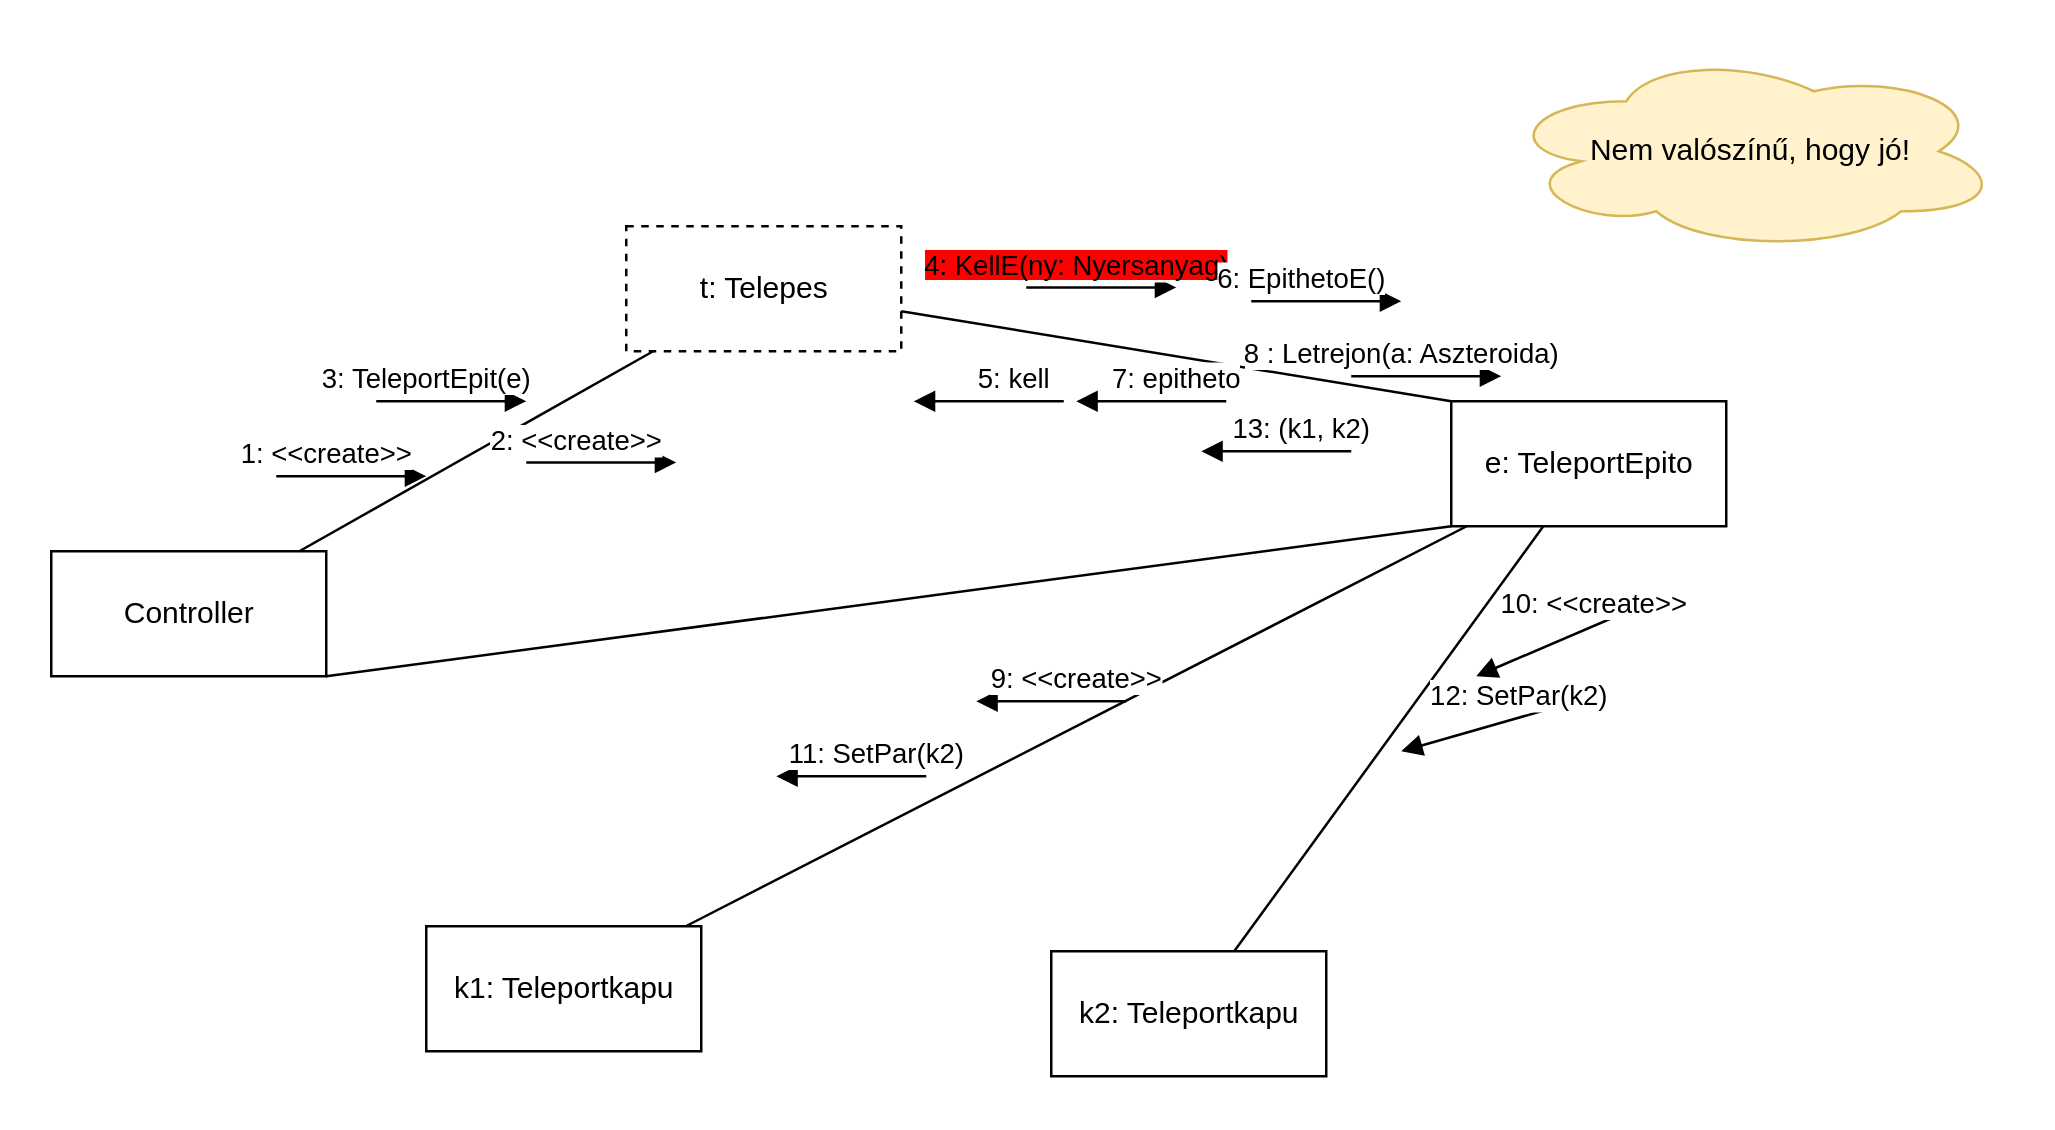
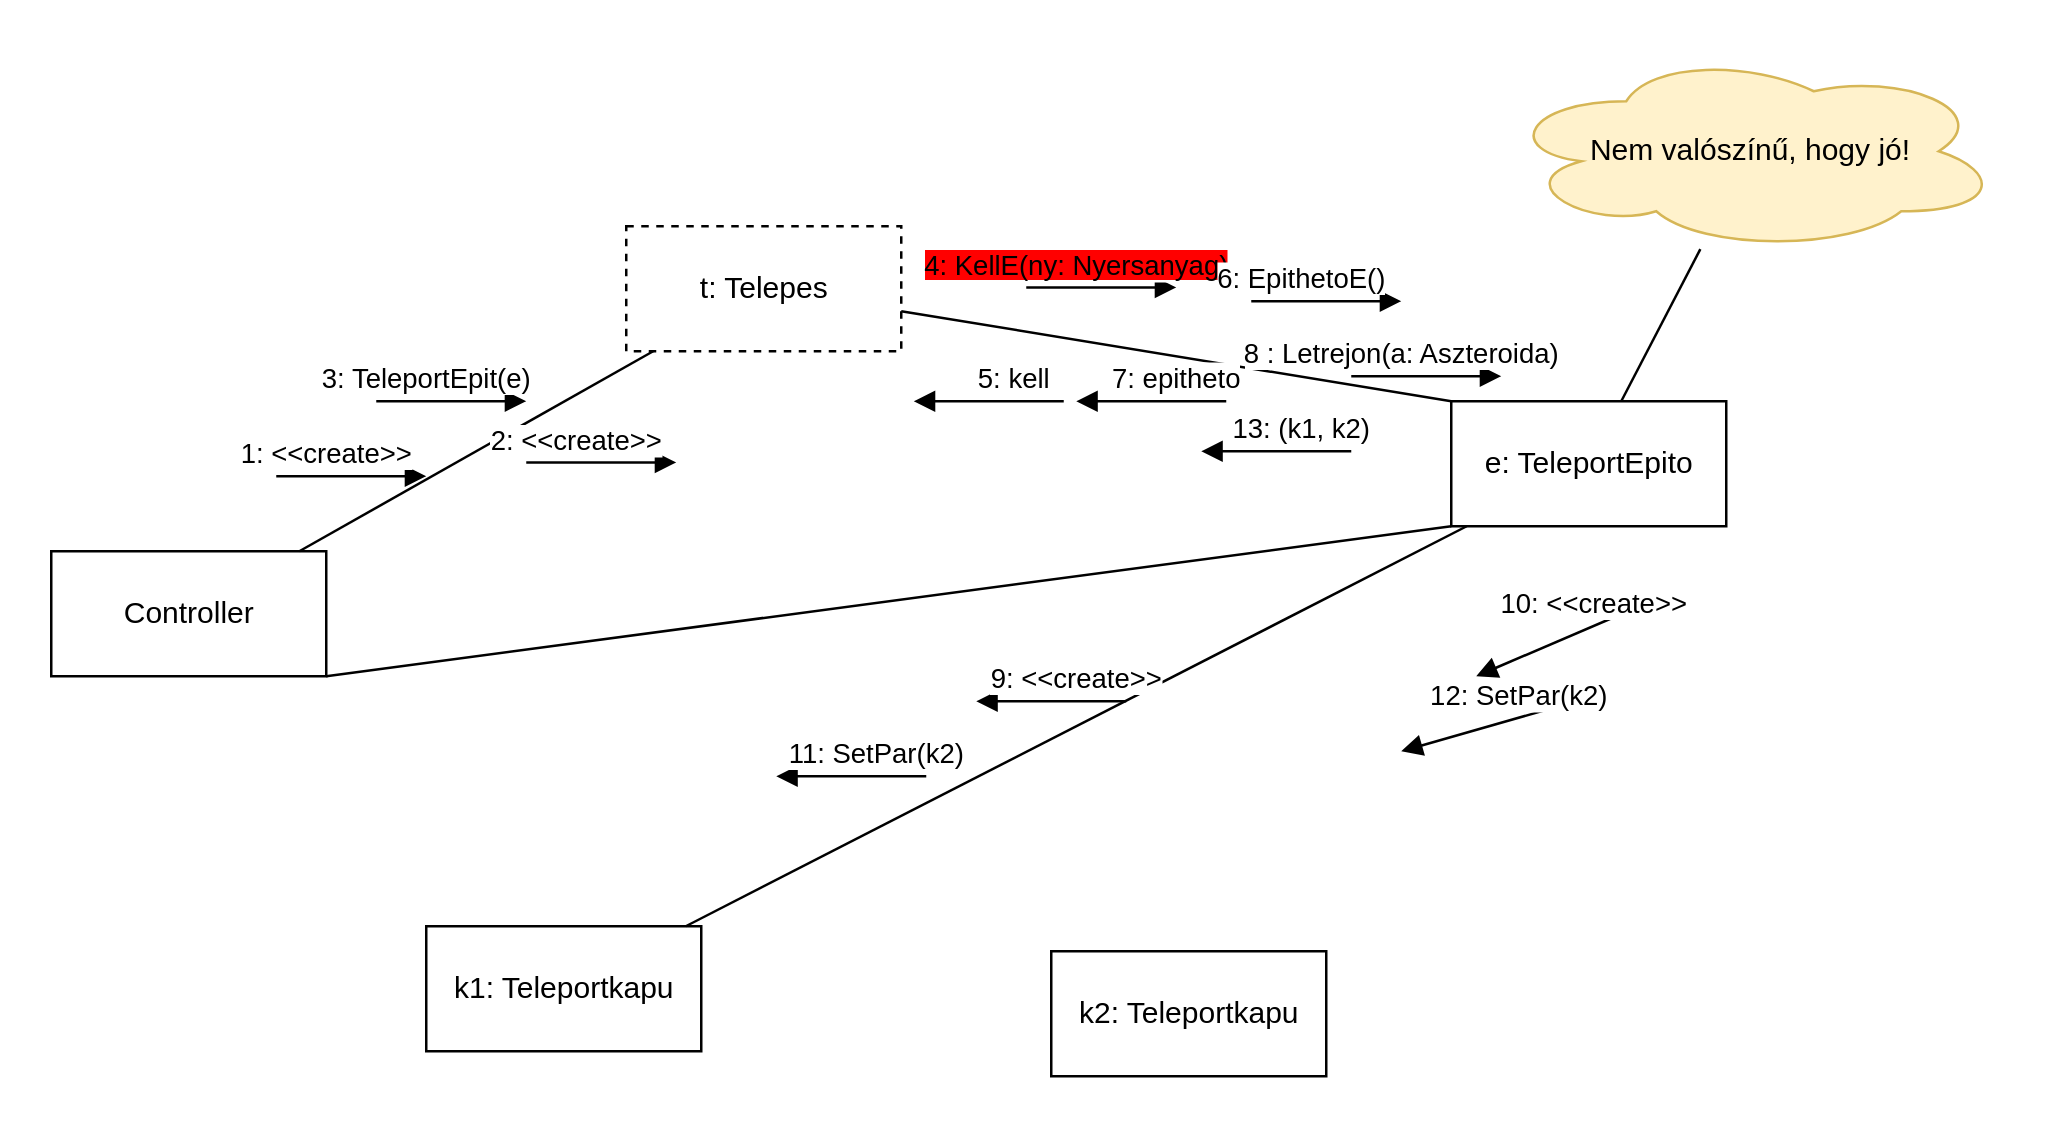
  <mxCell id="0" />
  <mxCell id="1" parent="0" />
  <mxCell id="2" value="t: Telepes" style="html=1;dashed=1;" vertex="1" parent="1"><mxGeometry x="250" y="90" width="110" height="50" as="geometry" /></mxCell>
  <mxCell id="3" value="e: TeleportEpito" style="html=1;" vertex="1" parent="1"><mxGeometry x="580" y="160" width="110" height="50" as="geometry" /></mxCell>
  <mxCell id="4" value="k1: Teleportkapu" style="html=1;" vertex="1" parent="1"><mxGeometry x="170" y="370" width="110" height="50" as="geometry" /></mxCell>
  <mxCell id="5" value="k2: Teleportkapu" style="html=1;" vertex="1" parent="1"><mxGeometry x="420" y="380" width="110" height="50" as="geometry" /></mxCell>
  <mxCell id="6" value="Controller" style="html=1;" vertex="1" parent="1"><mxGeometry x="20" y="220" width="110" height="50" as="geometry" /></mxCell>
  <mxCell id="7" value="" style="html=1;verticalAlign=bottom;endArrow=none;endFill=0;" edge="1" parent="1" source="6" target="2"><mxGeometry width="80" relative="1" as="geometry"><mxPoint x="350" y="190" as="sourcePoint" /><mxPoint x="430" y="190" as="targetPoint" /></mxGeometry></mxCell>
  <mxCell id="8" value="" style="html=1;verticalAlign=bottom;endArrow=none;endFill=0;entryX=0;entryY=0;entryDx=0;entryDy=0;" edge="1" parent="1" source="2" target="3"><mxGeometry width="80" relative="1" as="geometry"><mxPoint x="30.001" y="520" as="sourcePoint" /><mxPoint x="171.539" y="440" as="targetPoint" /></mxGeometry></mxCell>
- <mxCell id="9" value="" style="html=1;verticalAlign=bottom;endArrow=none;endFill=0;" edge="1" parent="1" source="3" target="5"><mxGeometry width="80" relative="1" as="geometry"><mxPoint x="530" y="290" as="sourcePoint" /><mxPoint x="300.769" y="180" as="targetPoint" /></mxGeometry></mxCell>
+ <mxCell id="9" value="" style="html=1;verticalAlign=bottom;endArrow=none;endFill=0;" edge="1" parent="1" source="3" target="12"><mxGeometry width="80" relative="1" as="geometry"><mxPoint x="530" y="290" as="sourcePoint" /><mxPoint x="300.769" y="180" as="targetPoint" /></mxGeometry></mxCell>
  <mxCell id="10" value="" style="html=1;verticalAlign=bottom;endArrow=none;endFill=0;" edge="1" parent="1" source="3" target="4"><mxGeometry width="80" relative="1" as="geometry"><mxPoint x="300" y="310" as="sourcePoint" /><mxPoint x="310.769" y="190" as="targetPoint" /></mxGeometry></mxCell>
  <mxCell id="11" value="" style="html=1;verticalAlign=bottom;endArrow=none;endFill=0;entryX=0;entryY=1;entryDx=0;entryDy=0;exitX=1;exitY=1;exitDx=0;exitDy=0;" edge="1" parent="1" source="6" target="3"><mxGeometry width="80" relative="1" as="geometry"><mxPoint x="179.231" y="280" as="sourcePoint" /><mxPoint x="320.769" y="200" as="targetPoint" /></mxGeometry></mxCell>
  <mxCell id="12" value="Nem valószínű, hogy jó!" style="ellipse;shape=cloud;whiteSpace=wrap;html=1;fillColor=#fff2cc;strokeColor=#d6b656;" vertex="1" parent="1"><mxGeometry x="600" y="20" width="200" height="80" as="geometry" /></mxCell>
  <mxCell id="13" value="1: &amp;lt;&amp;lt;create&amp;gt;&amp;gt;" style="html=1;verticalAlign=bottom;endArrow=block;" edge="1" parent="1"><mxGeometry x="-0.333" width="80" relative="1" as="geometry"><mxPoint x="110" y="190" as="sourcePoint" /><mxPoint x="170" y="190" as="targetPoint" /><mxPoint as="offset" /></mxGeometry></mxCell>
  <mxCell id="14" value="2: &amp;lt;&amp;lt;create&amp;gt;&amp;gt;" style="html=1;verticalAlign=bottom;endArrow=block;" edge="1" parent="1"><mxGeometry x="-0.333" width="80" relative="1" as="geometry"><mxPoint x="210" y="184.5" as="sourcePoint" /><mxPoint x="270" y="184.5" as="targetPoint" /><mxPoint as="offset" /></mxGeometry></mxCell>
  <mxCell id="15" value="3: TeleportEpit(e)" style="html=1;verticalAlign=bottom;endArrow=block;" edge="1" parent="1"><mxGeometry x="-0.333" width="80" relative="1" as="geometry"><mxPoint x="150" y="160" as="sourcePoint" /><mxPoint x="210" y="160" as="targetPoint" /><mxPoint as="offset" /></mxGeometry></mxCell>
  <mxCell id="16" value="&lt;span style=&quot;background-color: rgb(255 , 0 , 0)&quot;&gt;4: KellE(ny: Nyersanyag)&lt;/span&gt;" style="html=1;verticalAlign=bottom;endArrow=block;" edge="1" parent="1"><mxGeometry x="-0.333" width="80" relative="1" as="geometry"><mxPoint x="410" y="114.5" as="sourcePoint" /><mxPoint x="470" y="114.5" as="targetPoint" /><mxPoint as="offset" /></mxGeometry></mxCell>
  <mxCell id="17" value="8 : Letrejon(a: Aszteroida)" style="html=1;verticalAlign=bottom;endArrow=block;" edge="1" parent="1"><mxGeometry x="-0.333" width="80" relative="1" as="geometry"><mxPoint x="540" y="150" as="sourcePoint" /><mxPoint x="600" y="150" as="targetPoint" /><mxPoint as="offset" /></mxGeometry></mxCell>
  <mxCell id="18" value="5: kell" style="html=1;verticalAlign=bottom;endArrow=block;" edge="1" parent="1"><mxGeometry x="-0.333" width="80" relative="1" as="geometry"><mxPoint x="425" y="160" as="sourcePoint" /><mxPoint x="365" y="160" as="targetPoint" /><mxPoint as="offset" /></mxGeometry></mxCell>
  <mxCell id="19" value="6: EpithetoE()" style="html=1;verticalAlign=bottom;endArrow=block;" edge="1" parent="1"><mxGeometry x="-0.333" width="80" relative="1" as="geometry"><mxPoint x="500" y="120" as="sourcePoint" /><mxPoint x="560" y="120" as="targetPoint" /><mxPoint as="offset" /></mxGeometry></mxCell>
  <mxCell id="20" value="7: epitheto" style="html=1;verticalAlign=bottom;endArrow=block;" edge="1" parent="1"><mxGeometry x="-0.333" width="80" relative="1" as="geometry"><mxPoint x="490" y="160" as="sourcePoint" /><mxPoint x="430" y="160" as="targetPoint" /><mxPoint as="offset" /></mxGeometry></mxCell>
  <mxCell id="21" value="9: &amp;lt;&amp;lt;create&amp;gt;&amp;gt;" style="html=1;verticalAlign=bottom;endArrow=block;" edge="1" parent="1"><mxGeometry x="-0.333" width="80" relative="1" as="geometry"><mxPoint x="450" y="280" as="sourcePoint" /><mxPoint x="390" y="280" as="targetPoint" /><mxPoint as="offset" /></mxGeometry></mxCell>
  <mxCell id="22" value="10: &amp;lt;&amp;lt;create&amp;gt;&amp;gt;" style="html=1;verticalAlign=bottom;endArrow=block;" edge="1" parent="1"><mxGeometry x="-0.333" width="80" relative="1" as="geometry"><mxPoint x="660" y="240" as="sourcePoint" /><mxPoint x="590" y="270" as="targetPoint" /><mxPoint as="offset" /></mxGeometry></mxCell>
  <mxCell id="23" value="11: SetPar(k2)" style="html=1;verticalAlign=bottom;endArrow=block;" edge="1" parent="1"><mxGeometry x="-0.333" width="80" relative="1" as="geometry"><mxPoint x="370" y="310" as="sourcePoint" /><mxPoint x="310" y="310" as="targetPoint" /><mxPoint as="offset" /></mxGeometry></mxCell>
  <mxCell id="24" value="12: SetPar(k2)" style="html=1;verticalAlign=bottom;endArrow=block;" edge="1" parent="1"><mxGeometry x="-0.333" width="80" relative="1" as="geometry"><mxPoint x="630" y="280" as="sourcePoint" /><mxPoint x="560" y="300" as="targetPoint" /><mxPoint as="offset" /></mxGeometry></mxCell>
  <mxCell id="25" value="13: (k1, k2)" style="html=1;verticalAlign=bottom;endArrow=block;" edge="1" parent="1"><mxGeometry x="-0.333" width="80" relative="1" as="geometry"><mxPoint x="540" y="180" as="sourcePoint" /><mxPoint x="480" y="180" as="targetPoint" /><mxPoint as="offset" /></mxGeometry></mxCell>
